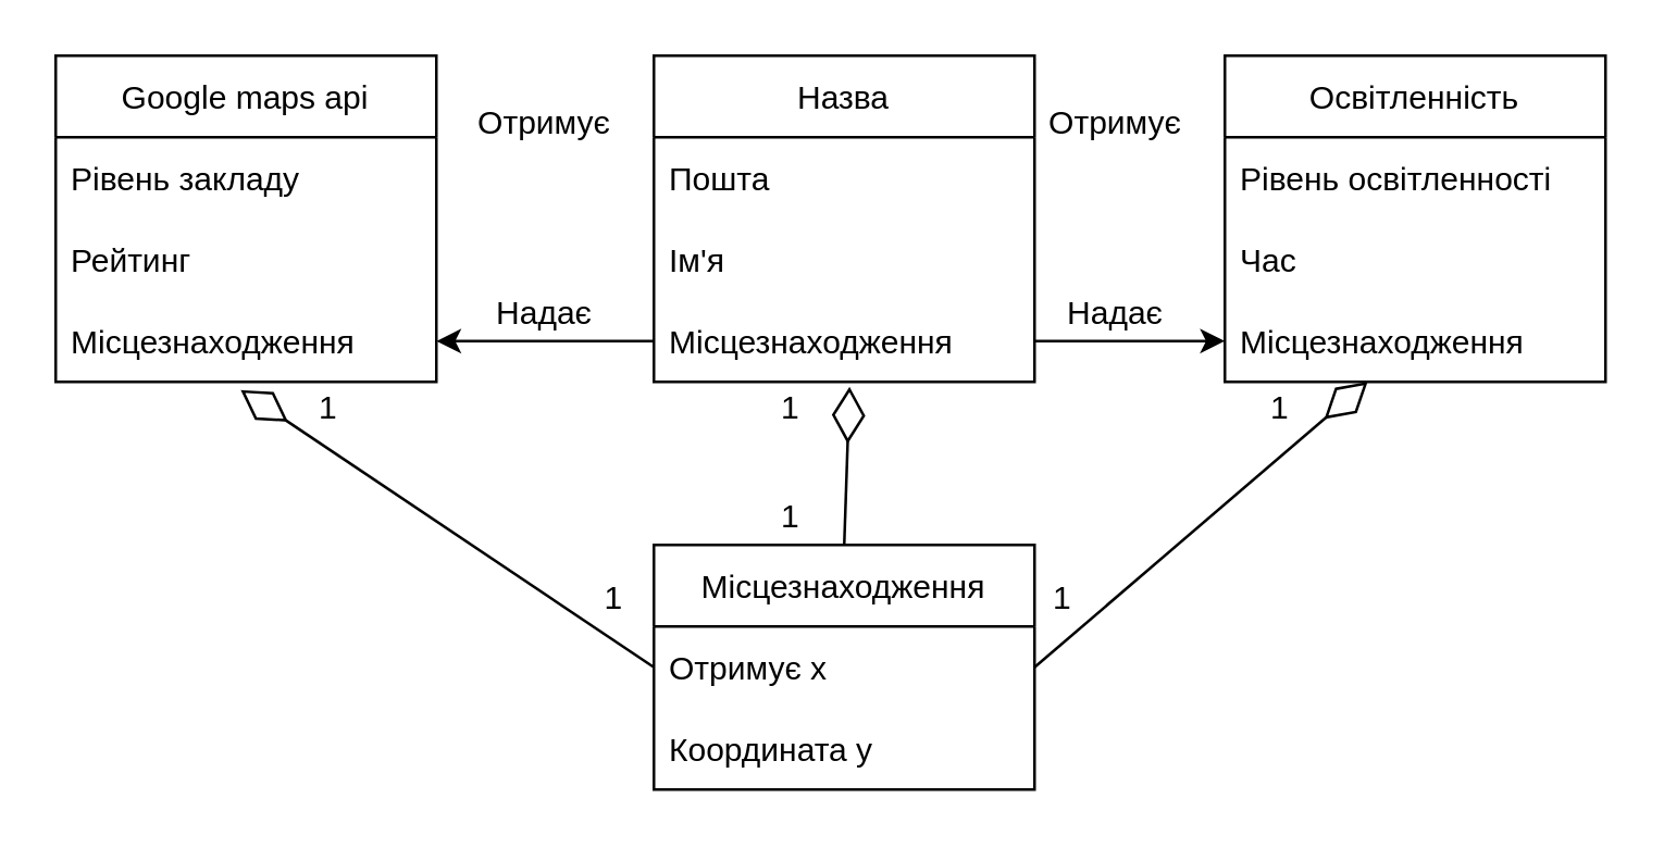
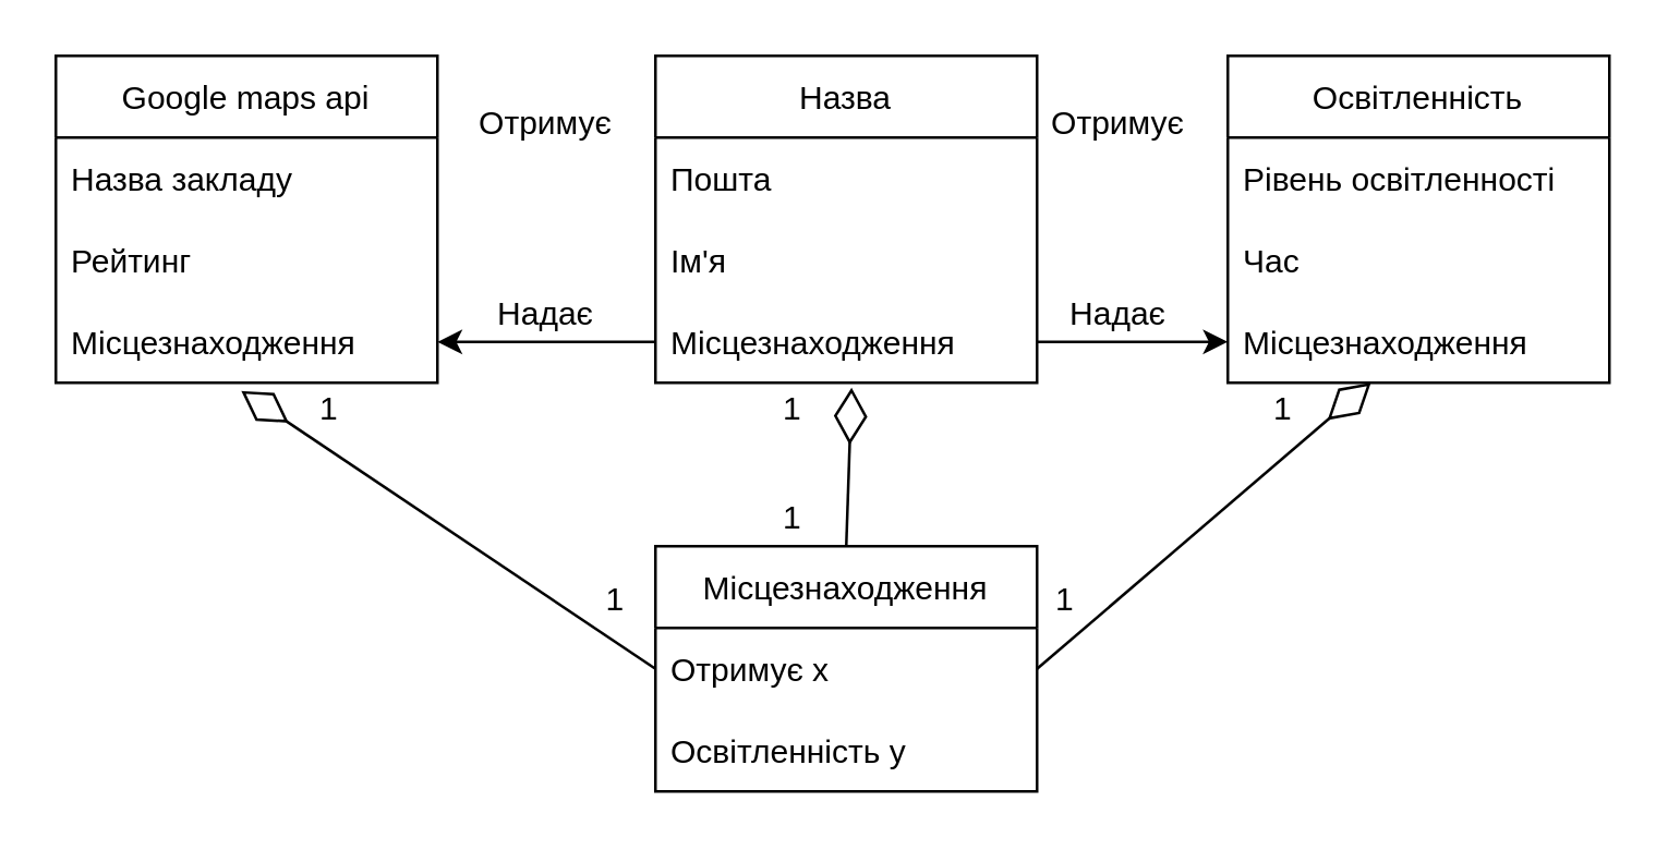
  <mxCell id="0" />
  <mxCell id="1" parent="0" />
  <mxCell id="2" value="Освітленність" style="swimlane;fontStyle=0;childLayout=stackLayout;horizontal=1;startSize=30;horizontalStack=0;resizeParent=1;resizeParentMax=0;resizeLast=0;collapsible=1;marginBottom=0;" parent="1" vertex="1"><mxGeometry x="450" y="20" width="140" height="120" as="geometry" /></mxCell>
  <mxCell id="3" value="Рівень освітленності" style="text;strokeColor=none;fillColor=none;align=left;verticalAlign=middle;spacingLeft=4;spacingRight=4;overflow=hidden;points=[[0,0.5],[1,0.5]];portConstraint=eastwest;rotatable=0;" parent="2" vertex="1"><mxGeometry y="30" width="140" height="30" as="geometry" /></mxCell>
  <mxCell id="4" value="Час " style="text;strokeColor=none;fillColor=none;align=left;verticalAlign=middle;spacingLeft=4;spacingRight=4;overflow=hidden;points=[[0,0.5],[1,0.5]];portConstraint=eastwest;rotatable=0;" parent="2" vertex="1"><mxGeometry y="60" width="140" height="30" as="geometry" /></mxCell>
  <mxCell id="5" value="Місцезнаходження" style="text;strokeColor=none;fillColor=none;align=left;verticalAlign=middle;spacingLeft=4;spacingRight=4;overflow=hidden;points=[[0,0.5],[1,0.5]];portConstraint=eastwest;rotatable=0;" parent="2" vertex="1"><mxGeometry y="90" width="140" height="30" as="geometry" /></mxCell>
  <mxCell id="6" value="Отримує" style="text;html=1;strokeColor=none;fillColor=none;align=center;verticalAlign=middle;whiteSpace=wrap;rounded=0;" parent="1" vertex="1"><mxGeometry x="380" y="30" width="60" height="30" as="geometry" /></mxCell>
  <mxCell id="7" value="Google maps api" style="swimlane;fontStyle=0;childLayout=stackLayout;horizontal=1;startSize=30;horizontalStack=0;resizeParent=1;resizeParentMax=0;resizeLast=0;collapsible=1;marginBottom=0;" parent="1" vertex="1"><mxGeometry x="20" y="20" width="140" height="120" as="geometry" /></mxCell>
- <mxCell id="8" value="Рівень закладу" style="text;strokeColor=none;fillColor=none;align=left;verticalAlign=middle;spacingLeft=4;spacingRight=4;overflow=hidden;points=[[0,0.5],[1,0.5]];portConstraint=eastwest;rotatable=0;" parent="7" vertex="1"><mxGeometry y="30" width="140" height="30" as="geometry" /></mxCell>
+ <mxCell id="8" value="Назва закладу" style="text;strokeColor=none;fillColor=none;align=left;verticalAlign=middle;spacingLeft=4;spacingRight=4;overflow=hidden;points=[[0,0.5],[1,0.5]];portConstraint=eastwest;rotatable=0;" parent="7" vertex="1"><mxGeometry y="30" width="140" height="30" as="geometry" /></mxCell>
  <mxCell id="9" value="Рейтинг" style="text;strokeColor=none;fillColor=none;align=left;verticalAlign=middle;spacingLeft=4;spacingRight=4;overflow=hidden;points=[[0,0.5],[1,0.5]];portConstraint=eastwest;rotatable=0;" parent="7" vertex="1"><mxGeometry y="60" width="140" height="30" as="geometry" /></mxCell>
  <mxCell id="10" value="Місцезнаходження" style="text;strokeColor=none;fillColor=none;align=left;verticalAlign=middle;spacingLeft=4;spacingRight=4;overflow=hidden;points=[[0,0.5],[1,0.5]];portConstraint=eastwest;rotatable=0;" parent="7" vertex="1"><mxGeometry y="90" width="140" height="30" as="geometry" /></mxCell>
  <mxCell id="11" value="Місцезнаходження" style="swimlane;fontStyle=0;childLayout=stackLayout;horizontal=1;startSize=30;horizontalStack=0;resizeParent=1;resizeParentMax=0;resizeLast=0;collapsible=1;marginBottom=0;" parent="1" vertex="1"><mxGeometry x="240" y="200" width="140" height="90" as="geometry" /></mxCell>
  <mxCell id="12" value="Отримує х" style="text;strokeColor=none;fillColor=none;align=left;verticalAlign=middle;spacingLeft=4;spacingRight=4;overflow=hidden;points=[[0,0.5],[1,0.5]];portConstraint=eastwest;rotatable=0;" parent="11" vertex="1"><mxGeometry y="30" width="140" height="30" as="geometry" /></mxCell>
- <mxCell id="13" value="Координата у" style="text;strokeColor=none;fillColor=none;align=left;verticalAlign=middle;spacingLeft=4;spacingRight=4;overflow=hidden;points=[[0,0.5],[1,0.5]];portConstraint=eastwest;rotatable=0;" parent="11" vertex="1"><mxGeometry y="60" width="140" height="30" as="geometry" /></mxCell>
+ <mxCell id="13" value="Освітленність у" style="text;strokeColor=none;fillColor=none;align=left;verticalAlign=middle;spacingLeft=4;spacingRight=4;overflow=hidden;points=[[0,0.5],[1,0.5]];portConstraint=eastwest;rotatable=0;" parent="11" vertex="1"><mxGeometry y="60" width="140" height="30" as="geometry" /></mxCell>
  <mxCell id="14" value="" style="endArrow=diamondThin;html=1;rounded=0;exitX=0.5;exitY=0;exitDx=0;exitDy=0;entryX=0.514;entryY=1.06;entryDx=0;entryDy=0;entryPerimeter=0;endFill=0;endSize=18;" parent="1" source="11" target="18" edge="1"><mxGeometry width="50" height="50" relative="1" as="geometry"><mxPoint x="300" y="240" as="sourcePoint" /><mxPoint x="312.8" y="109.01" as="targetPoint" /></mxGeometry></mxCell>
  <mxCell id="15" value="Назва" style="swimlane;fontStyle=0;childLayout=stackLayout;horizontal=1;startSize=30;horizontalStack=0;resizeParent=1;resizeParentMax=0;resizeLast=0;collapsible=1;marginBottom=0;" parent="1" vertex="1"><mxGeometry x="240" y="20" width="140" height="120" as="geometry"><mxRectangle x="290" y="130" width="100" height="30" as="alternateBounds" /></mxGeometry></mxCell>
  <mxCell id="16" value="Пошта" style="text;strokeColor=none;fillColor=none;align=left;verticalAlign=middle;spacingLeft=4;spacingRight=4;overflow=hidden;points=[[0,0.5],[1,0.5]];portConstraint=eastwest;rotatable=0;" parent="15" vertex="1"><mxGeometry y="30" width="140" height="30" as="geometry" /></mxCell>
  <mxCell id="17" value="Ім'я" style="text;strokeColor=none;fillColor=none;align=left;verticalAlign=middle;spacingLeft=4;spacingRight=4;overflow=hidden;points=[[0,0.5],[1,0.5]];portConstraint=eastwest;rotatable=0;" parent="15" vertex="1"><mxGeometry y="60" width="140" height="30" as="geometry" /></mxCell>
  <mxCell id="18" value="Місцезнаходження" style="text;strokeColor=none;fillColor=none;align=left;verticalAlign=middle;spacingLeft=4;spacingRight=4;overflow=hidden;points=[[0,0.5],[1,0.5]];portConstraint=eastwest;rotatable=0;" parent="15" vertex="1"><mxGeometry y="90" width="140" height="30" as="geometry" /></mxCell>
  <mxCell id="19" value="" style="endArrow=classic;html=1;rounded=0;exitX=1;exitY=0.5;exitDx=0;exitDy=0;entryX=0;entryY=0.5;entryDx=0;entryDy=0;" parent="1" source="18" target="5" edge="1"><mxGeometry width="50" height="50" relative="1" as="geometry"><mxPoint x="340" y="220" as="sourcePoint" /><mxPoint x="390" y="170" as="targetPoint" /></mxGeometry></mxCell>
  <mxCell id="20" value="Надає" style="text;html=1;strokeColor=none;fillColor=none;align=center;verticalAlign=middle;whiteSpace=wrap;rounded=0;" parent="1" vertex="1"><mxGeometry x="380" y="100" width="60" height="30" as="geometry" /></mxCell>
  <mxCell id="21" value="" style="endArrow=classic;html=1;rounded=0;exitX=0;exitY=0.5;exitDx=0;exitDy=0;" parent="1" source="18" target="10" edge="1"><mxGeometry width="50" height="50" relative="1" as="geometry"><mxPoint x="340" y="220" as="sourcePoint" /><mxPoint x="390" y="170" as="targetPoint" /></mxGeometry></mxCell>
  <mxCell id="22" value="Надає" style="text;html=1;strokeColor=none;fillColor=none;align=center;verticalAlign=middle;whiteSpace=wrap;rounded=0;" parent="1" vertex="1"><mxGeometry x="170" y="100" width="60" height="30" as="geometry" /></mxCell>
  <mxCell id="23" value="Отримує" style="text;html=1;strokeColor=none;fillColor=none;align=center;verticalAlign=middle;whiteSpace=wrap;rounded=0;" parent="1" vertex="1"><mxGeometry x="170" y="30" width="60" height="30" as="geometry" /></mxCell>
  <mxCell id="24" value="" style="endArrow=diamondThin;html=1;rounded=0;exitX=1;exitY=0.5;exitDx=0;exitDy=0;endFill=0;strokeWidth=1;endSize=18;" edge="1" parent="1" source="12" target="5"><mxGeometry width="50" height="50" relative="1" as="geometry"><mxPoint x="250" y="160" as="sourcePoint" /><mxPoint x="300" y="110" as="targetPoint" /></mxGeometry></mxCell>
  <mxCell id="25" value="1" style="text;html=1;align=center;verticalAlign=middle;resizable=0;points=[];autosize=1;strokeColor=none;fillColor=none;" vertex="1" parent="1"><mxGeometry x="455" y="135" width="30" height="30" as="geometry" /></mxCell>
  <mxCell id="26" value="1" style="text;html=1;align=center;verticalAlign=middle;resizable=0;points=[];autosize=1;strokeColor=none;fillColor=none;" vertex="1" parent="1"><mxGeometry x="375" y="205" width="30" height="30" as="geometry" /></mxCell>
  <mxCell id="27" value="1" style="text;html=1;align=center;verticalAlign=middle;resizable=0;points=[];autosize=1;strokeColor=none;fillColor=none;" vertex="1" parent="1"><mxGeometry x="275" y="135" width="30" height="30" as="geometry" /></mxCell>
  <mxCell id="28" value="1" style="text;html=1;align=center;verticalAlign=middle;resizable=0;points=[];autosize=1;strokeColor=none;fillColor=none;" vertex="1" parent="1"><mxGeometry x="275" y="175" width="30" height="30" as="geometry" /></mxCell>
  <mxCell id="29" value="" style="endArrow=diamondThin;html=1;rounded=0;exitX=0;exitY=0.5;exitDx=0;exitDy=0;endFill=0;strokeWidth=1;endSize=18;entryX=0.486;entryY=1.1;entryDx=0;entryDy=0;entryPerimeter=0;" edge="1" parent="1" source="12" target="10"><mxGeometry width="50" height="50" relative="1" as="geometry"><mxPoint x="390" y="255" as="sourcePoint" /><mxPoint x="512.5" y="150" as="targetPoint" /></mxGeometry></mxCell>
  <mxCell id="30" value="1" style="text;html=1;align=center;verticalAlign=middle;resizable=0;points=[];autosize=1;strokeColor=none;fillColor=none;" vertex="1" parent="1"><mxGeometry x="210" y="205" width="30" height="30" as="geometry" /></mxCell>
  <mxCell id="31" value="1" style="text;html=1;align=center;verticalAlign=middle;resizable=0;points=[];autosize=1;strokeColor=none;fillColor=none;" vertex="1" parent="1"><mxGeometry x="105" y="135" width="30" height="30" as="geometry" /></mxCell>
